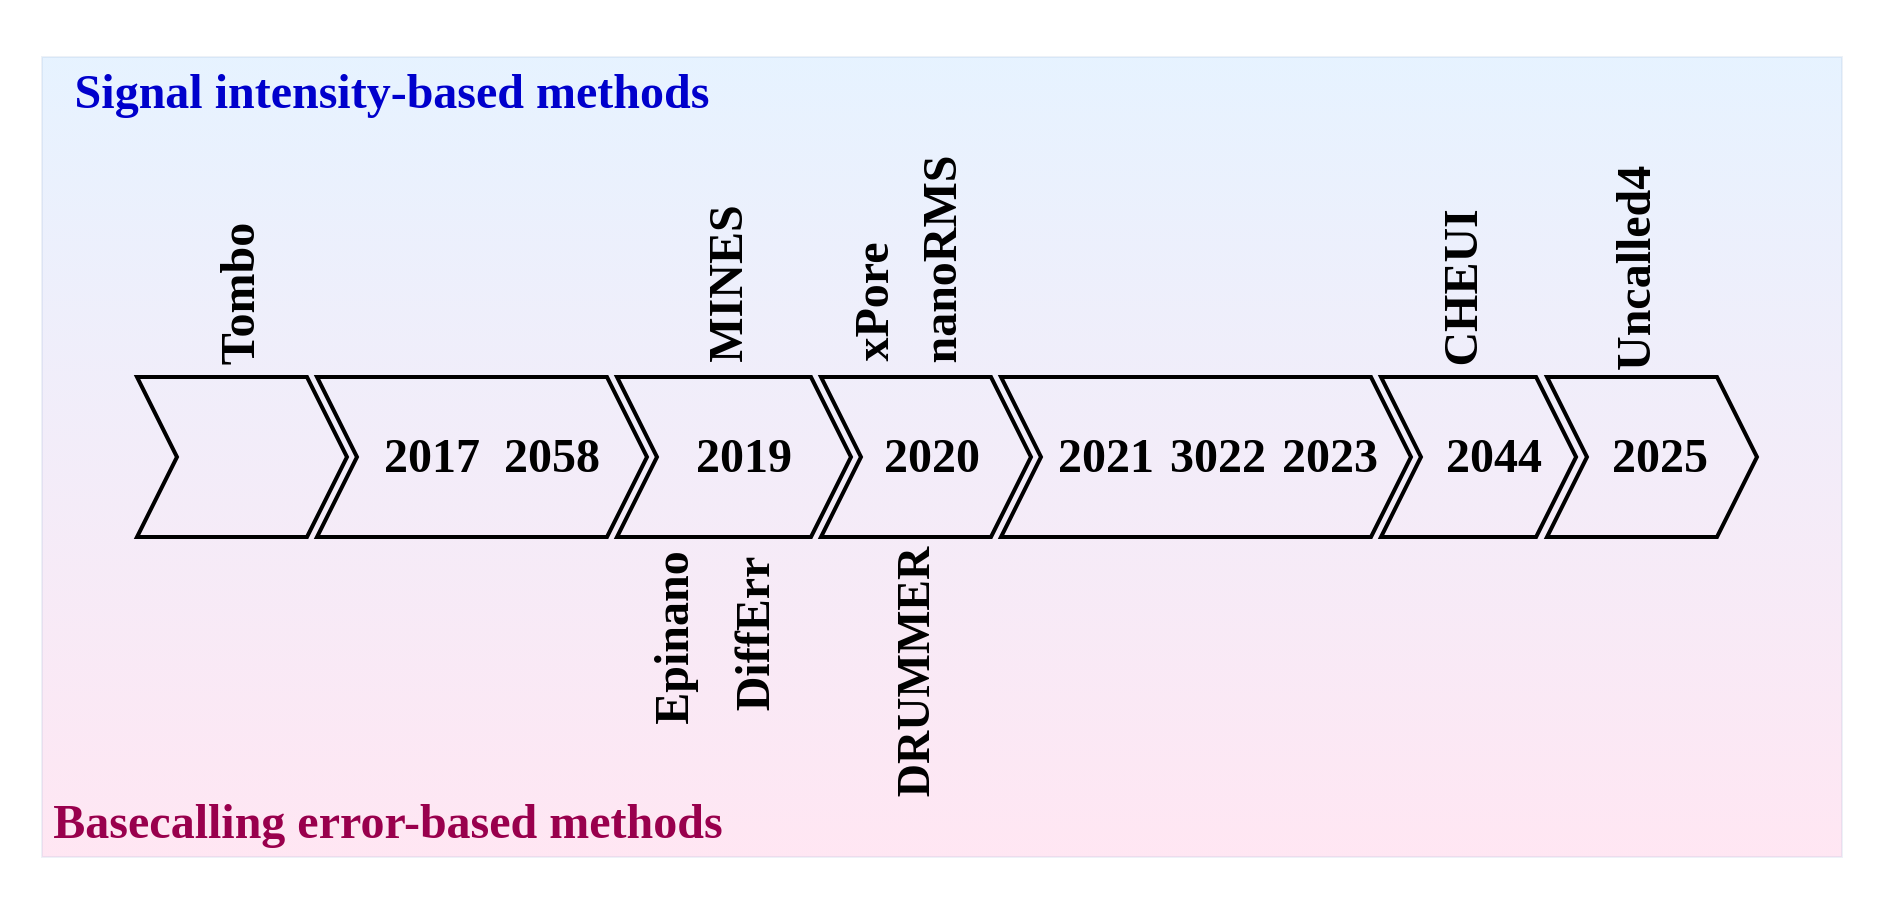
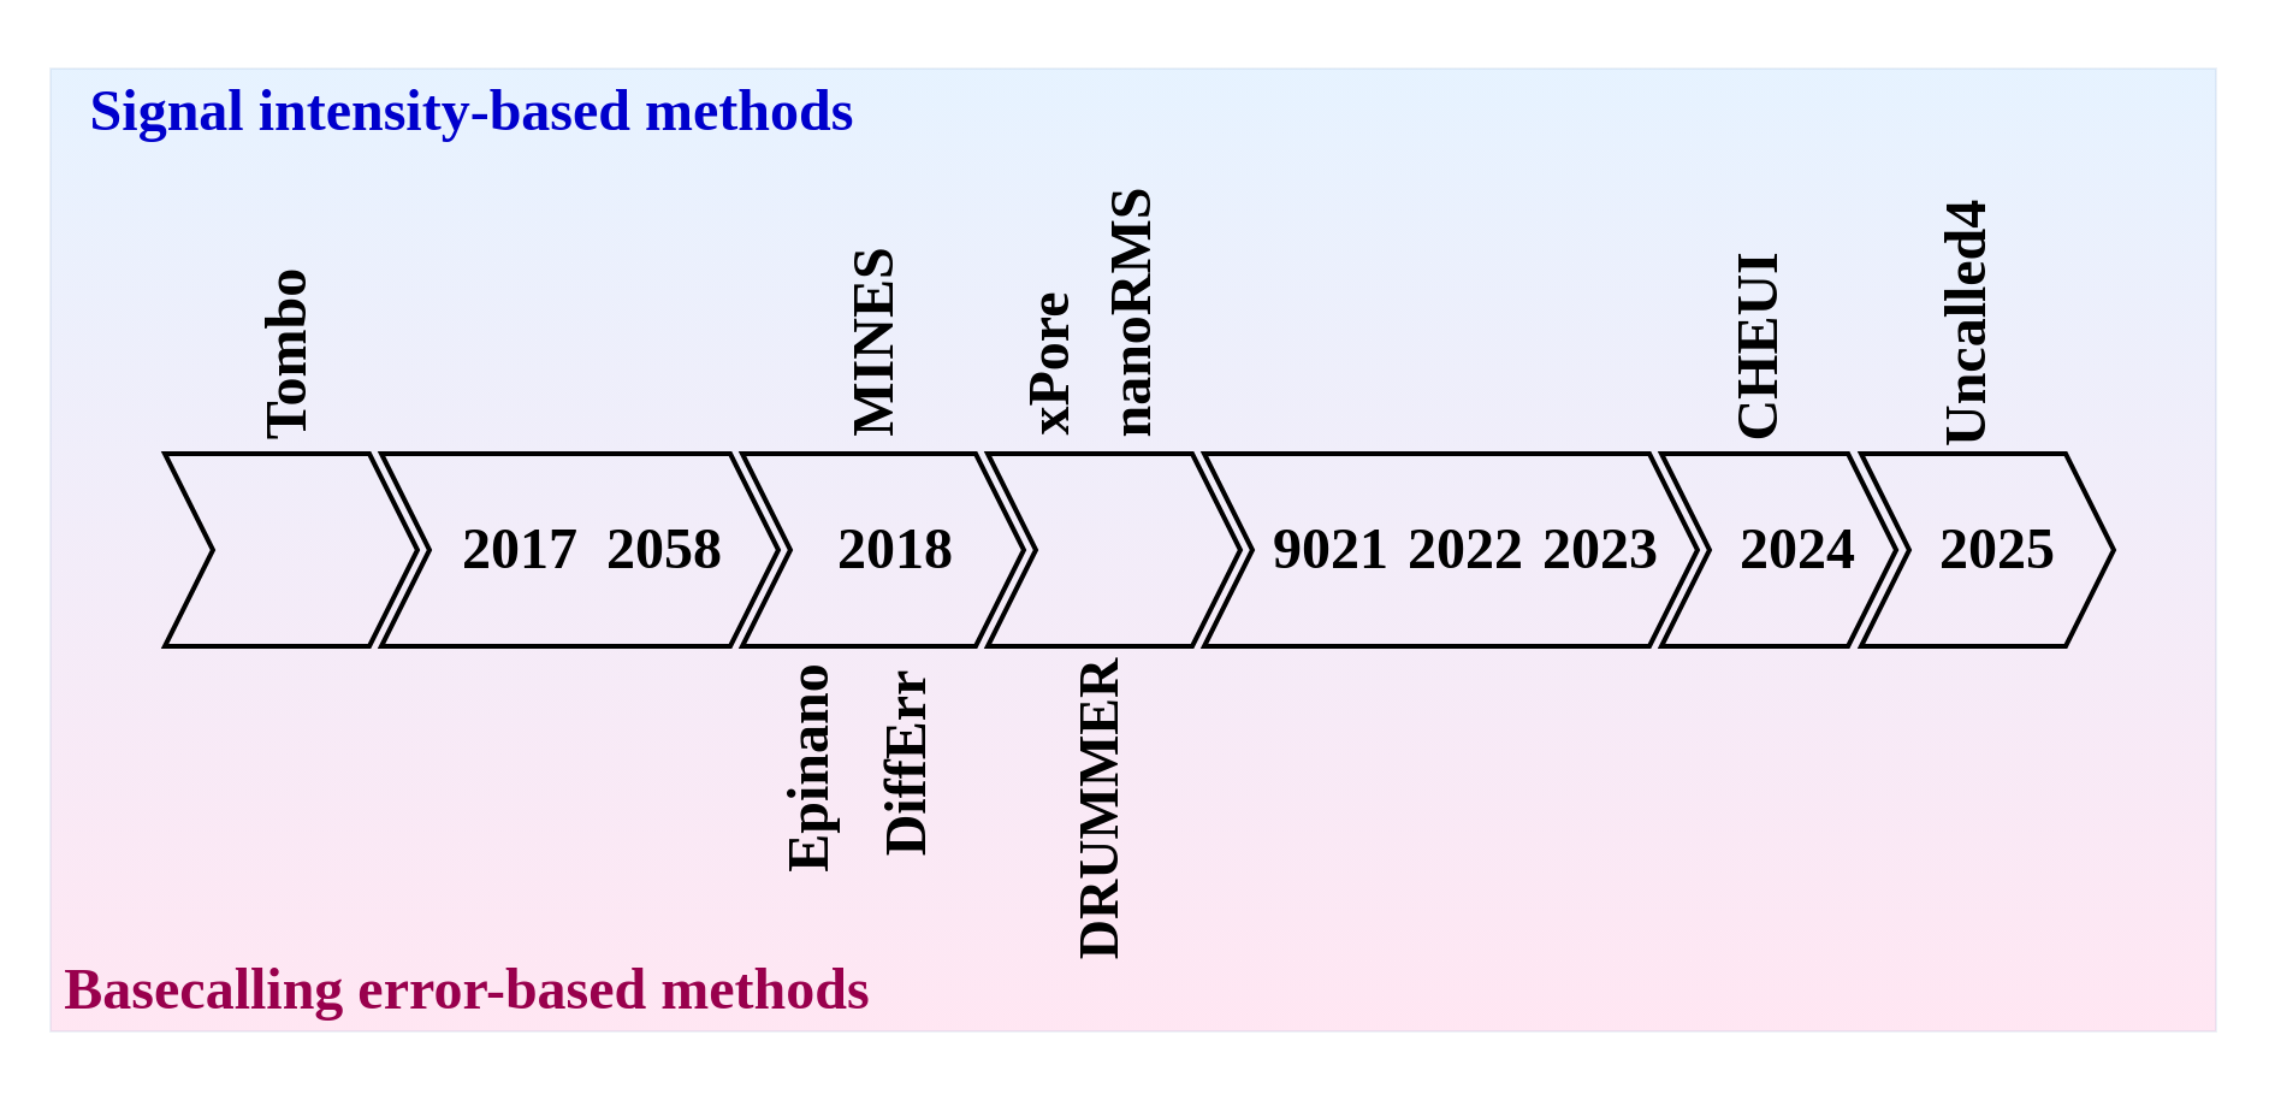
  <mxCell id="0" />
  <mxCell id="1" parent="0" />
  <mxCell id="2" value="" style="rounded=0;whiteSpace=wrap;html=1;fillColor=#3399FF;strokeColor=#6c8ebf;opacity=12;fillStyle=solid;gradientDirection=south;gradientColor=#FF3399;perimeterSpacing=1;" parent="1" vertex="1"><mxGeometry x="20.5" y="28" width="900" height="400" as="geometry" /></mxCell>
  <mxCell id="3" value="" style="shape=step;perimeter=stepPerimeter;whiteSpace=wrap;html=1;fixedSize=1;fillColor=none;strokeWidth=2;strokeColor=default;" vertex="1" parent="1"><mxGeometry x="68" y="188" width="105" height="80" as="geometry" /></mxCell>
  <mxCell id="4" value="" style="shape=step;perimeter=stepPerimeter;whiteSpace=wrap;html=1;fixedSize=1;fillColor=none;strokeWidth=2;strokeColor=default;" vertex="1" parent="1"><mxGeometry x="158" y="188" width="165" height="80" as="geometry" /></mxCell>
  <mxCell id="5" value="" style="shape=step;perimeter=stepPerimeter;whiteSpace=wrap;html=1;fixedSize=1;fillColor=none;strokeWidth=2;strokeColor=default;" vertex="1" parent="1"><mxGeometry x="308" y="188" width="117" height="80" as="geometry" /></mxCell>
  <mxCell id="6" value="" style="shape=step;perimeter=stepPerimeter;whiteSpace=wrap;html=1;fixedSize=1;fillColor=none;strokeWidth=2;strokeColor=default;" vertex="1" parent="1"><mxGeometry x="410" y="188" width="105" height="80" as="geometry" /></mxCell>
  <mxCell id="7" value="" style="shape=step;perimeter=stepPerimeter;whiteSpace=wrap;html=1;fixedSize=1;fillColor=none;strokeWidth=2;strokeColor=default;" vertex="1" parent="1"><mxGeometry x="500" y="188" width="205" height="80" as="geometry" /></mxCell>
  <mxCell id="8" value="" style="shape=step;perimeter=stepPerimeter;whiteSpace=wrap;html=1;fixedSize=1;fillColor=none;strokeWidth=2;strokeColor=default;" vertex="1" parent="1"><mxGeometry x="690" y="188" width="97.56" height="80" as="geometry" /></mxCell>
  <mxCell id="9" value="" style="shape=step;perimeter=stepPerimeter;whiteSpace=wrap;html=1;fixedSize=1;fillColor=none;strokeWidth=2;strokeColor=default;" vertex="1" parent="1"><mxGeometry x="773" y="188" width="105" height="80" as="geometry" /></mxCell>
  <mxCell id="10" value="&lt;h1&gt;&lt;font face=&quot;Times New Roman&quot;&gt;2017&lt;/font&gt;&lt;/h1&gt;" style="text;html=1;align=center;verticalAlign=middle;whiteSpace=wrap;rounded=0;" parent="1" vertex="1"><mxGeometry x="186" y="213" width="60" height="30" as="geometry" /></mxCell>
  <mxCell id="11" value="&lt;h1&gt;&lt;font face=&quot;Times New Roman&quot;&gt;2058&lt;/font&gt;&lt;/h1&gt;" style="text;html=1;align=center;verticalAlign=middle;whiteSpace=wrap;rounded=0;" parent="1" vertex="1"><mxGeometry x="246" y="213" width="60" height="30" as="geometry" /></mxCell>
- <mxCell id="12" value="&lt;h1&gt;&lt;font face=&quot;Times New Roman&quot;&gt;2019&lt;/font&gt;&lt;/h1&gt;" style="text;html=1;align=center;verticalAlign=middle;whiteSpace=wrap;rounded=0;" parent="1" vertex="1"><mxGeometry x="342" y="213" width="60" height="30" as="geometry" /></mxCell>
- <mxCell id="13" value="&lt;h1&gt;&lt;font face=&quot;Times New Roman&quot;&gt;2020&lt;/font&gt;&lt;/h1&gt;" style="text;html=1;align=center;verticalAlign=middle;whiteSpace=wrap;rounded=0;" parent="1" vertex="1"><mxGeometry x="436" y="213" width="60" height="30" as="geometry" /></mxCell>
- <mxCell id="14" value="&lt;h1&gt;&lt;font face=&quot;Times New Roman&quot;&gt;2021&lt;/font&gt;&lt;/h1&gt;" style="text;html=1;align=center;verticalAlign=middle;whiteSpace=wrap;rounded=0;" parent="1" vertex="1"><mxGeometry x="523" y="213" width="60" height="30" as="geometry" /></mxCell>
- <mxCell id="15" value="&lt;h1&gt;&lt;font face=&quot;Times New Roman&quot;&gt;3022&lt;/font&gt;&lt;/h1&gt;" style="text;html=1;align=center;verticalAlign=middle;whiteSpace=wrap;rounded=0;" parent="1" vertex="1"><mxGeometry x="579" y="213" width="60" height="30" as="geometry" /></mxCell>
- <mxCell id="16" value="&lt;h1&gt;&lt;font face=&quot;Times New Roman&quot;&gt;2044&lt;/font&gt;&lt;/h1&gt;" style="text;html=1;align=center;verticalAlign=middle;whiteSpace=wrap;rounded=0;" parent="1" vertex="1"><mxGeometry x="717.06" y="213" width="60" height="30" as="geometry" /></mxCell>
+ <mxCell id="12" value="&lt;h1&gt;&lt;font face=&quot;Times New Roman&quot;&gt;2018&lt;/font&gt;&lt;/h1&gt;" style="text;html=1;align=center;verticalAlign=middle;whiteSpace=wrap;rounded=0;" parent="1" vertex="1"><mxGeometry x="342" y="213" width="60" height="30" as="geometry" /></mxCell>
+ <mxCell id="14" value="&lt;h1&gt;&lt;font face=&quot;Times New Roman&quot;&gt;9021&lt;/font&gt;&lt;/h1&gt;" style="text;html=1;align=center;verticalAlign=middle;whiteSpace=wrap;rounded=0;" parent="1" vertex="1"><mxGeometry x="523" y="213" width="60" height="30" as="geometry" /></mxCell>
+ <mxCell id="15" value="&lt;h1&gt;&lt;font face=&quot;Times New Roman&quot;&gt;2022&lt;/font&gt;&lt;/h1&gt;" style="text;html=1;align=center;verticalAlign=middle;whiteSpace=wrap;rounded=0;" parent="1" vertex="1"><mxGeometry x="579" y="213" width="60" height="30" as="geometry" /></mxCell>
+ <mxCell id="16" value="&lt;h1&gt;&lt;font face=&quot;Times New Roman&quot;&gt;2024&lt;/font&gt;&lt;/h1&gt;" style="text;html=1;align=center;verticalAlign=middle;whiteSpace=wrap;rounded=0;" parent="1" vertex="1"><mxGeometry x="717.06" y="213" width="60" height="30" as="geometry" /></mxCell>
  <mxCell id="17" value="&lt;h1&gt;&lt;font face=&quot;Times New Roman&quot;&gt;2023&lt;/font&gt;&lt;/h1&gt;" style="text;html=1;align=center;verticalAlign=middle;whiteSpace=wrap;rounded=0;" parent="1" vertex="1"><mxGeometry x="635" y="213" width="60" height="30" as="geometry" /></mxCell>
  <mxCell id="18" value="&lt;h1&gt;&lt;font face=&quot;Times New Roman&quot;&gt;2025&lt;/font&gt;&lt;/h1&gt;" style="text;html=1;align=center;verticalAlign=middle;whiteSpace=wrap;rounded=0;" parent="1" vertex="1"><mxGeometry x="800.19" y="213" width="60" height="30" as="geometry" /></mxCell>
  <mxCell id="19" value="&lt;h1&gt;&lt;font face=&quot;Times New Roman&quot;&gt;Tombo&lt;/font&gt;&lt;/h1&gt;" style="text;html=1;align=center;verticalAlign=middle;whiteSpace=wrap;rounded=0;rotation=-90;" parent="1" vertex="1"><mxGeometry x="79" y="132" width="80" height="30" as="geometry" /></mxCell>
  <mxCell id="20" value="&lt;h1&gt;&lt;font face=&quot;Times New Roman&quot;&gt;Epinano&lt;/font&gt;&lt;/h1&gt;" style="text;html=1;align=center;verticalAlign=middle;whiteSpace=wrap;rounded=0;rotation=-90;" parent="1" vertex="1"><mxGeometry x="291" y="304" width="90" height="30" as="geometry" /></mxCell>
  <mxCell id="21" value="&lt;h1&gt;&lt;font face=&quot;Times New Roman&quot;&gt;DiffErr&lt;/font&gt;&lt;/h1&gt;" style="text;html=1;align=center;verticalAlign=middle;whiteSpace=wrap;rounded=0;rotation=-90;" parent="1" vertex="1"><mxGeometry x="329" y="302" width="95" height="30" as="geometry" /></mxCell>
  <mxCell id="22" value="&lt;h1&gt;&lt;font style=&quot;font-size: 23px;&quot; face=&quot;Times New Roman&quot;&gt;DRUMMER&lt;/font&gt;&lt;/h1&gt;" style="text;html=1;align=center;verticalAlign=middle;whiteSpace=wrap;rounded=0;rotation=270;" parent="1" vertex="1"><mxGeometry x="409" y="321" width="95" height="30" as="geometry" /></mxCell>
  <mxCell id="23" value="&lt;h1&gt;&lt;font face=&quot;Times New Roman&quot;&gt;MINES&lt;/font&gt;&lt;/h1&gt;" style="text;html=1;align=center;verticalAlign=middle;whiteSpace=wrap;rounded=0;rotation=-90;" parent="1" vertex="1"><mxGeometry x="318" y="127" width="90" height="30" as="geometry" /></mxCell>
  <mxCell id="24" value="&lt;h1&gt;&lt;font face=&quot;Times New Roman&quot;&gt;xPore&lt;/font&gt;&lt;/h1&gt;" style="text;html=1;align=center;verticalAlign=middle;whiteSpace=wrap;rounded=0;rotation=-90;" parent="1" vertex="1"><mxGeometry x="401" y="136" width="70" height="30" as="geometry" /></mxCell>
  <mxCell id="25" value="&lt;h1&gt;&lt;font face=&quot;Times New Roman&quot;&gt;nanoRMS&lt;/font&gt;&lt;/h1&gt;" style="text;html=1;align=center;verticalAlign=middle;whiteSpace=wrap;rounded=0;rotation=-90;" parent="1" vertex="1"><mxGeometry x="411" y="115" width="117.5" height="30" as="geometry" /></mxCell>
  <mxCell id="26" value="&lt;h1&gt;&lt;font face=&quot;Times New Roman&quot;&gt;CHEUI&lt;/font&gt;&lt;/h1&gt;" style="text;html=1;align=center;verticalAlign=middle;whiteSpace=wrap;rounded=0;rotation=-90;" parent="1" vertex="1"><mxGeometry x="686.06" y="129" width="88.75" height="30" as="geometry" /></mxCell>
  <mxCell id="27" value="&lt;h1&gt;&lt;font face=&quot;Times New Roman&quot;&gt;Uncalled4&lt;/font&gt;&lt;/h1&gt;" style="text;html=1;align=center;verticalAlign=middle;whiteSpace=wrap;rounded=0;rotation=-90;" parent="1" vertex="1"><mxGeometry x="765" y="119" width="104.37" height="30" as="geometry" /></mxCell>
  <mxCell id="28" value="&lt;h1&gt;&lt;font face=&quot;Times New Roman&quot; style=&quot;line-height: 150%; color: rgb(0, 0, 204);&quot;&gt;Signal intensity-based methods&amp;nbsp;&lt;/font&gt;&lt;/h1&gt;" style="text;html=1;align=center;verticalAlign=middle;whiteSpace=wrap;rounded=0;rotation=0;" parent="1" vertex="1"><mxGeometry x="20.5" y="20" width="356" height="50" as="geometry" /></mxCell>
  <mxCell id="29" value="&lt;h1&gt;&lt;font style=&quot;line-height: 150%; color: rgb(153, 0, 77);&quot; face=&quot;Times New Roman&quot;&gt;Basecalling error-based methods&lt;/font&gt;&lt;/h1&gt;" style="text;html=1;align=center;verticalAlign=middle;whiteSpace=wrap;rounded=0;rotation=0;" parent="1" vertex="1"><mxGeometry x="20.5" y="385" width="346" height="50" as="geometry" /></mxCell>
